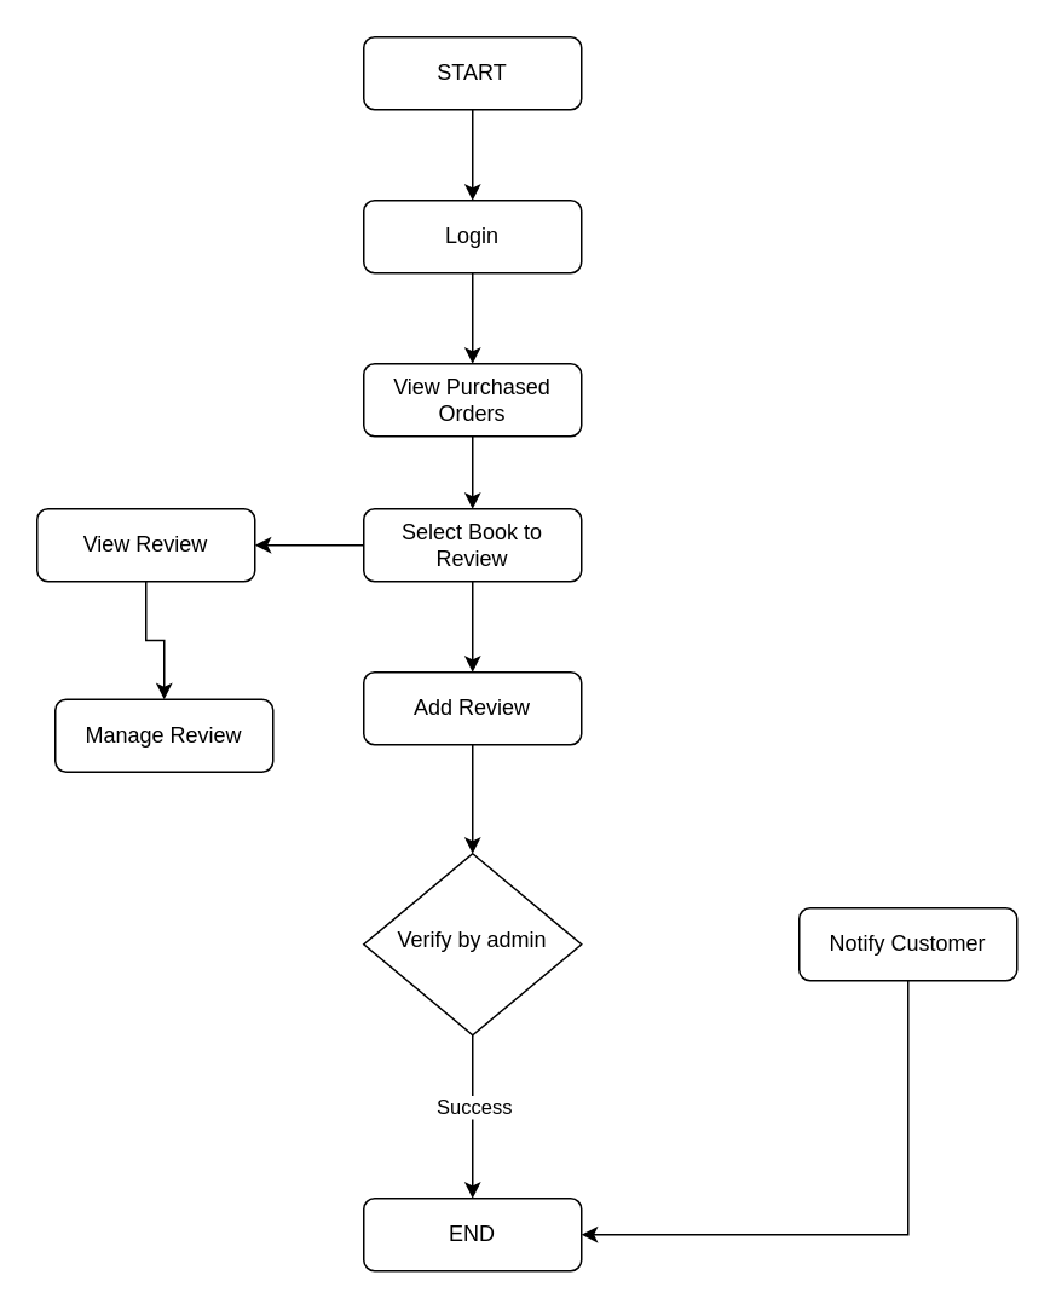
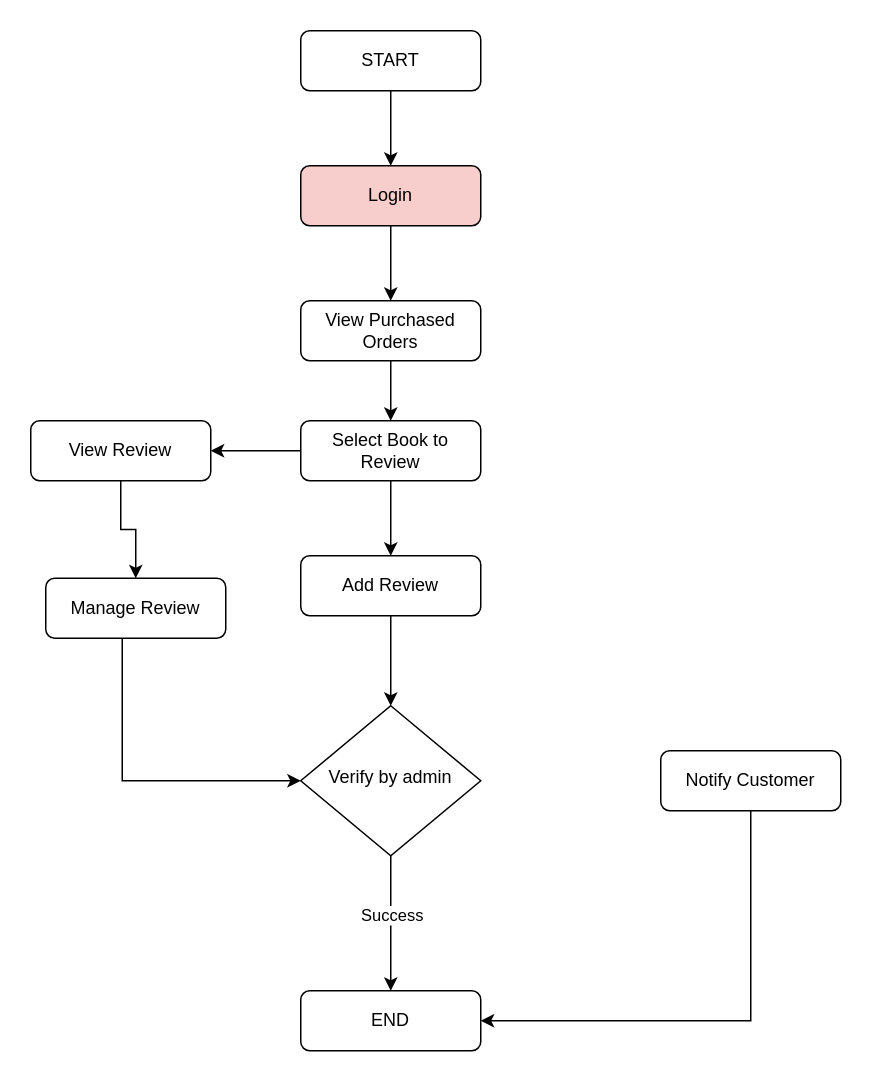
  <mxCell id="0" />
  <mxCell id="1" parent="0" />
  <mxCell id="2" style="edgeStyle=orthogonalEdgeStyle;rounded=0;orthogonalLoop=1;jettySize=auto;html=1;entryX=0.5;entryY=0;entryDx=0;entryDy=0;" parent="1" source="3" target="12" edge="1"><mxGeometry relative="1" as="geometry" /></mxCell>
- <mxCell id="3" value="Login" style="rounded=1;whiteSpace=wrap;html=1;fontSize=12;glass=0;strokeWidth=1;shadow=0;" parent="1" vertex="1"><mxGeometry x="200" y="110" width="120" height="40" as="geometry" /></mxCell>
+ <mxCell id="3" value="Login" style="rounded=1;whiteSpace=wrap;html=1;fontSize=12;glass=0;strokeWidth=1;shadow=0;fillColor=#f8cecc;" parent="1" vertex="1"><mxGeometry x="200" y="110" width="120" height="40" as="geometry" /></mxCell>
  <mxCell id="4" style="edgeStyle=orthogonalEdgeStyle;rounded=0;orthogonalLoop=1;jettySize=auto;html=1;entryX=0.5;entryY=0;entryDx=0;entryDy=0;" parent="1" source="5" target="3" edge="1"><mxGeometry relative="1" as="geometry" /></mxCell>
  <mxCell id="5" value="START" style="rounded=1;whiteSpace=wrap;html=1;fontSize=12;glass=0;strokeWidth=1;shadow=0;" parent="1" vertex="1"><mxGeometry x="200" y="20" width="120" height="40" as="geometry" /></mxCell>
  <mxCell id="6" style="edgeStyle=orthogonalEdgeStyle;rounded=0;orthogonalLoop=1;jettySize=auto;html=1;entryX=0.5;entryY=0;entryDx=0;entryDy=0;" parent="1" source="7" target="18" edge="1"><mxGeometry relative="1" as="geometry" /></mxCell>
  <mxCell id="7" value="Add Review" style="rounded=1;whiteSpace=wrap;html=1;fontSize=12;glass=0;strokeWidth=1;shadow=0;" parent="1" vertex="1"><mxGeometry x="200" y="370" width="120" height="40" as="geometry" /></mxCell>
  <mxCell id="8" style="edgeStyle=orthogonalEdgeStyle;rounded=0;orthogonalLoop=1;jettySize=auto;html=1;entryX=1;entryY=0.5;entryDx=0;entryDy=0;exitX=0.5;exitY=1;exitDx=0;exitDy=0;" parent="1" source="9" target="10" edge="1"><mxGeometry relative="1" as="geometry" /></mxCell>
  <mxCell id="9" value="Notify Customer" style="rounded=1;whiteSpace=wrap;html=1;fontSize=12;glass=0;strokeWidth=1;shadow=0;" parent="1" vertex="1"><mxGeometry x="440" y="500" width="120" height="40" as="geometry" /></mxCell>
  <mxCell id="10" value="END" style="rounded=1;whiteSpace=wrap;html=1;fontSize=12;glass=0;strokeWidth=1;shadow=0;" parent="1" vertex="1"><mxGeometry x="200" y="660" width="120" height="40" as="geometry" /></mxCell>
  <mxCell id="11" style="edgeStyle=orthogonalEdgeStyle;rounded=0;orthogonalLoop=1;jettySize=auto;html=1;exitX=0.5;exitY=1;exitDx=0;exitDy=0;entryX=0.5;entryY=0;entryDx=0;entryDy=0;" parent="1" source="12" target="15" edge="1"><mxGeometry relative="1" as="geometry" /></mxCell>
  <mxCell id="12" value="View Purchased Orders" style="rounded=1;whiteSpace=wrap;html=1;fontSize=12;glass=0;strokeWidth=1;shadow=0;" parent="1" vertex="1"><mxGeometry x="200" y="200" width="120" height="40" as="geometry" /></mxCell>
  <mxCell id="13" style="edgeStyle=orthogonalEdgeStyle;rounded=0;orthogonalLoop=1;jettySize=auto;html=1;entryX=1;entryY=0.5;entryDx=0;entryDy=0;" parent="1" source="15" target="20" edge="1"><mxGeometry relative="1" as="geometry" /></mxCell>
  <mxCell id="14" style="edgeStyle=orthogonalEdgeStyle;rounded=0;orthogonalLoop=1;jettySize=auto;html=1;entryX=0.5;entryY=0;entryDx=0;entryDy=0;" parent="1" source="15" target="7" edge="1"><mxGeometry relative="1" as="geometry" /></mxCell>
  <mxCell id="15" value="Select Book to Review" style="rounded=1;whiteSpace=wrap;html=1;fontSize=12;glass=0;strokeWidth=1;shadow=0;" parent="1" vertex="1"><mxGeometry x="200" y="280" width="120" height="40" as="geometry" /></mxCell>
  <mxCell id="16" style="edgeStyle=orthogonalEdgeStyle;rounded=0;orthogonalLoop=1;jettySize=auto;html=1;entryX=0.5;entryY=0;entryDx=0;entryDy=0;" parent="1" source="18" target="10" edge="1"><mxGeometry relative="1" as="geometry" /></mxCell>
  <mxCell id="17" value="Success" style="edgeLabel;html=1;align=center;verticalAlign=middle;resizable=0;points=[];" parent="16" vertex="1" connectable="0"><mxGeometry x="-0.051" relative="1" as="geometry"><mxPoint y="-4" as="offset" /></mxGeometry></mxCell>
  <mxCell id="18" value="Verify by admin" style="rhombus;whiteSpace=wrap;html=1;shadow=0;fontFamily=Helvetica;fontSize=12;align=center;strokeWidth=1;spacing=6;spacingTop=-4;" parent="1" vertex="1"><mxGeometry x="200" y="470" width="120" height="100" as="geometry" /></mxCell>
  <mxCell id="19" style="edgeStyle=orthogonalEdgeStyle;rounded=0;orthogonalLoop=1;jettySize=auto;html=1;entryX=0.5;entryY=0;entryDx=0;entryDy=0;" parent="1" source="20" target="22" edge="1"><mxGeometry relative="1" as="geometry" /></mxCell>
  <mxCell id="20" value="View Review" style="rounded=1;whiteSpace=wrap;html=1;fontSize=12;glass=0;strokeWidth=1;shadow=0;" parent="1" vertex="1"><mxGeometry x="20" y="280" width="120" height="40" as="geometry" /></mxCell>
+ <mxCell id="21" style="edgeStyle=orthogonalEdgeStyle;rounded=0;orthogonalLoop=1;jettySize=auto;html=1;entryX=0;entryY=0.5;entryDx=0;entryDy=0;exitX=0.5;exitY=1;exitDx=0;exitDy=0;" parent="1" source="22" target="18" edge="1"><mxGeometry relative="1" as="geometry"><Array as="points"><mxPoint x="81" y="410" /><mxPoint x="81" y="520" /></Array></mxGeometry></mxCell>
  <mxCell id="22" value="Manage Review" style="rounded=1;whiteSpace=wrap;html=1;fontSize=12;glass=0;strokeWidth=1;shadow=0;" parent="1" vertex="1"><mxGeometry x="30" y="385" width="120" height="40" as="geometry" /></mxCell>
